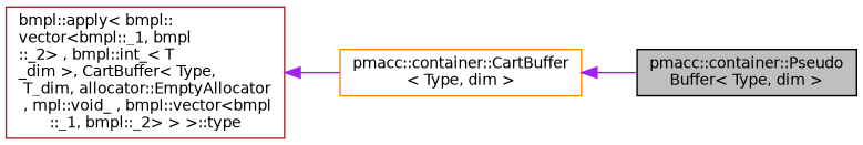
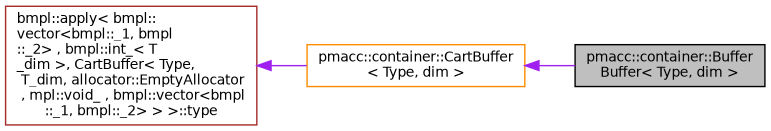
  digraph {
    rankdir=LR
    node [fillcolor=white fontname=Helvetica fontsize=10 shape=record style=filled]
    edge [color=purple dir=back fontname=Helvetica fontsize=10 labelfontname=Helvetica labelfontsize=10 style=solid]
-   n1 [color=black fillcolor=grey75 fontcolor=black height=0.2 label="pmacc::container::Pseudo\lBuffer\< Type, dim \>" width=0.4]
+   n1 [color=black fillcolor=grey75 fontcolor=black height=0.2 label="pmacc::container::Buffer\lBuffer\< Type, dim \>" width=0.4]
    n2 [color=darkorange height=0.2 label="pmacc::container::CartBuffer\l\< Type, dim \>" width=0.4]
    n3 [color=brown height=0.2 label="bmpl::apply\< bmpl::\lvector\<bmpl::_1, bmpl\l::_2\> , bmpl::int_\< T\l_dim \>, CartBuffer\< Type,\l T_dim, allocator::EmptyAllocator\l , mpl::void_ , bmpl::vector\<bmpl\l::_1, bmpl::_2\>  \> \>::type" width=0.4]
    n2 -> n1
    n3 -> n2
  }
